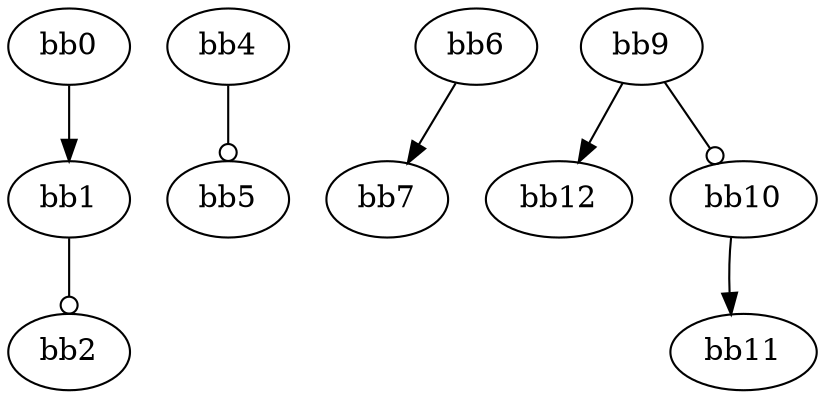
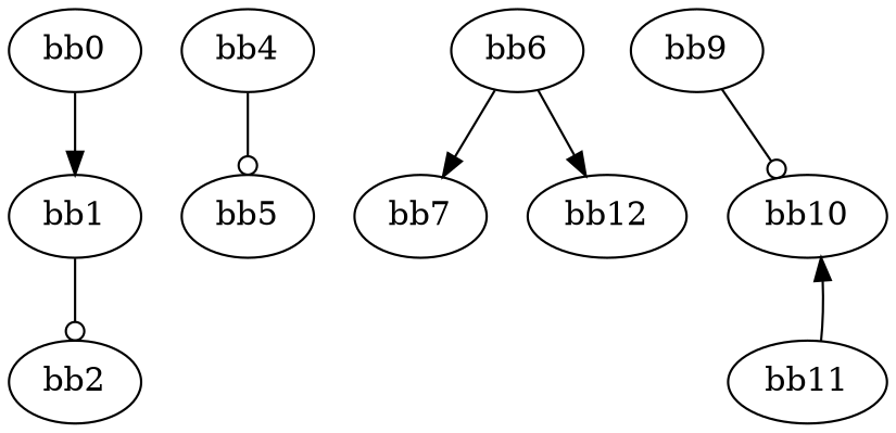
  digraph {
    edge [arrowhead=normal]
    n1 [label=bb0]
    n2 [label=bb1]
    n3 [label=bb2]
    n4 [label=bb4]
    n5 [label=bb5]
    n6 [label=bb6]
    n7 [label=bb7]
    n8 [label=bb9]
    n9 [label=bb10]
    n10 [label=bb12]
    n11 [label=bb11]
    n1 -> n2
    n2 -> n3 [arrowhead=odot]
    n4 -> n5 [arrowhead=odot]
    n6 -> n7
    n8 -> n9 [arrowhead=odot]
-   n8 -> n10
-   n9 -> n11
+   n6 -> n10
+   n11 -> n9
  }
